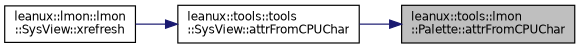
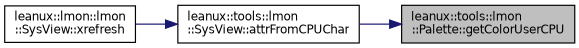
  digraph {
    rankdir=RL
    node [color=black fontname=Helvetica fontsize=10 shape=record]
    edge [color=midnightblue dir=back fontname=Helvetica fontsize=10 labelfontname=Helvetica labelfontsize=10 style=solid]
-   n1 [fillcolor=grey75 fontcolor=black height=0.2 label="leanux::tools::lmon\l::Palette::attrFromCPUChar" style=filled width=0.4]
-   n2 [height=0.2 label="leanux::tools::tools\l::SysView::attrFromCPUChar" width=0.4]
+   n1 [fillcolor=grey75 fontcolor=black height=0.2 label="leanux::tools::lmon\l::Palette::getColorUserCPU" style=filled width=0.4]
+   n2 [height=0.2 label="leanux::tools::lmon\l::SysView::attrFromCPUChar" width=0.4]
    n3 [height=0.2 label="leanux::lmon::lmon\l::SysView::xrefresh" width=0.4]
    n1 -> n2
    n2 -> n3
  }
